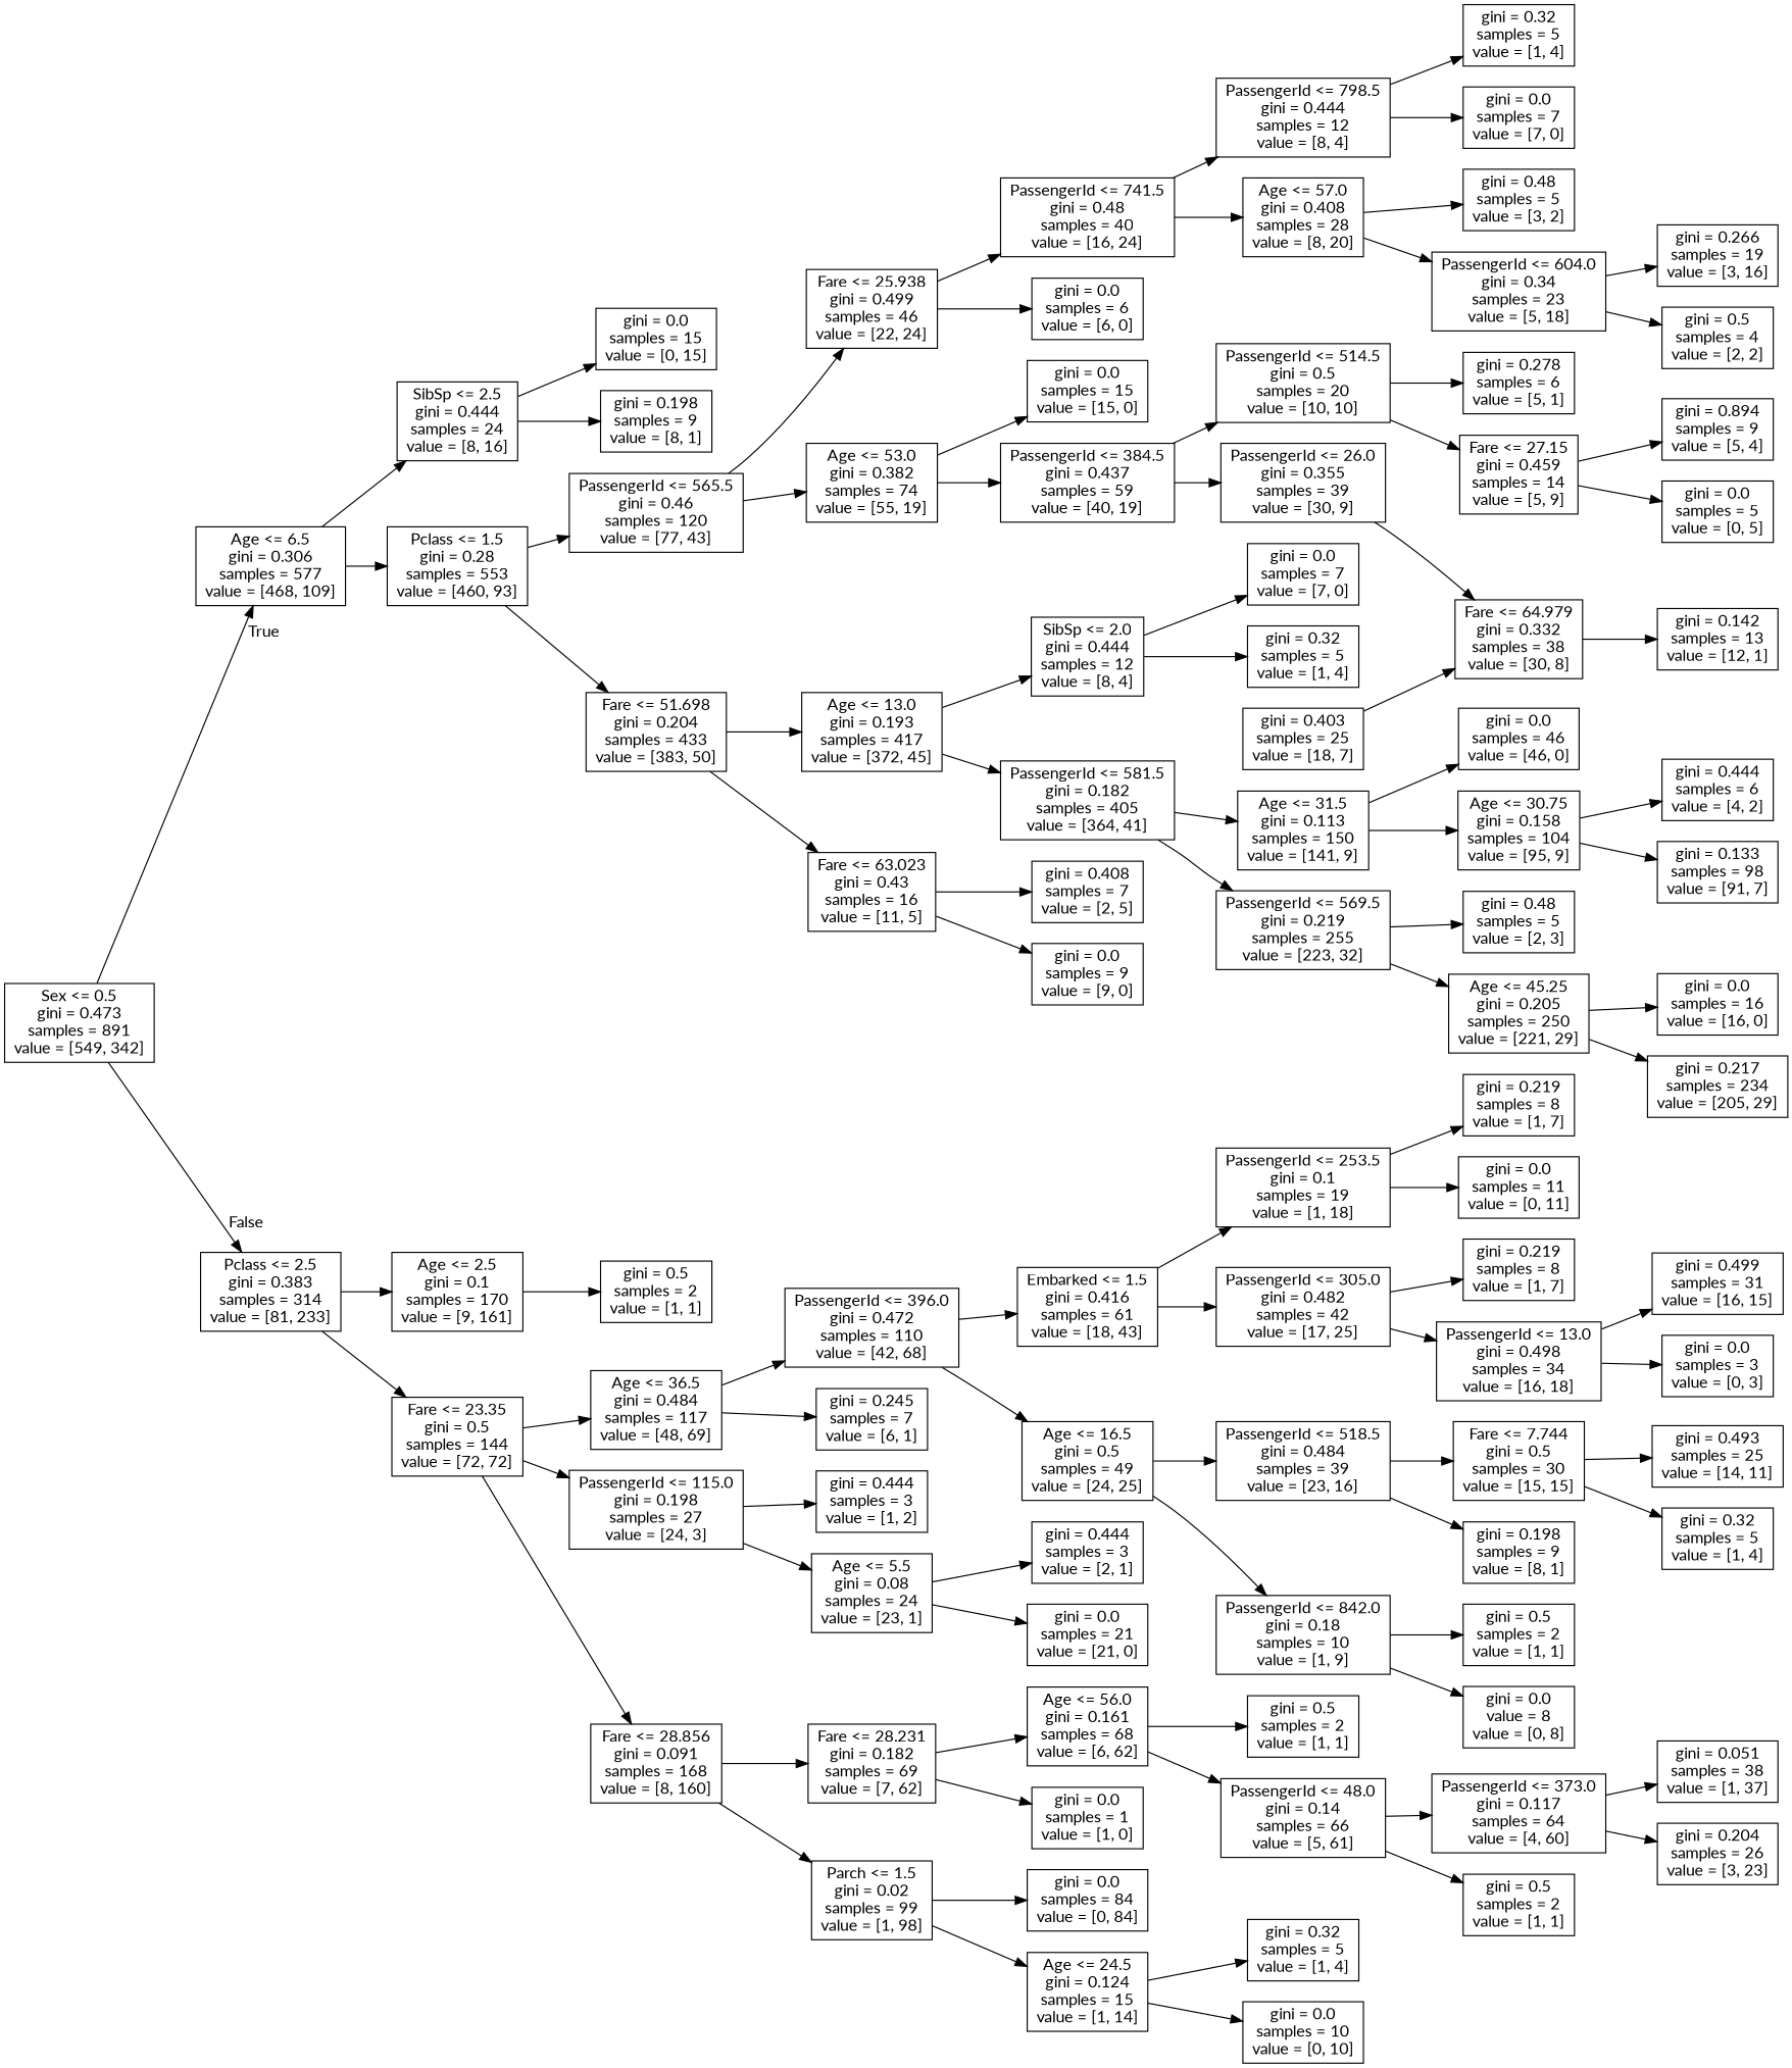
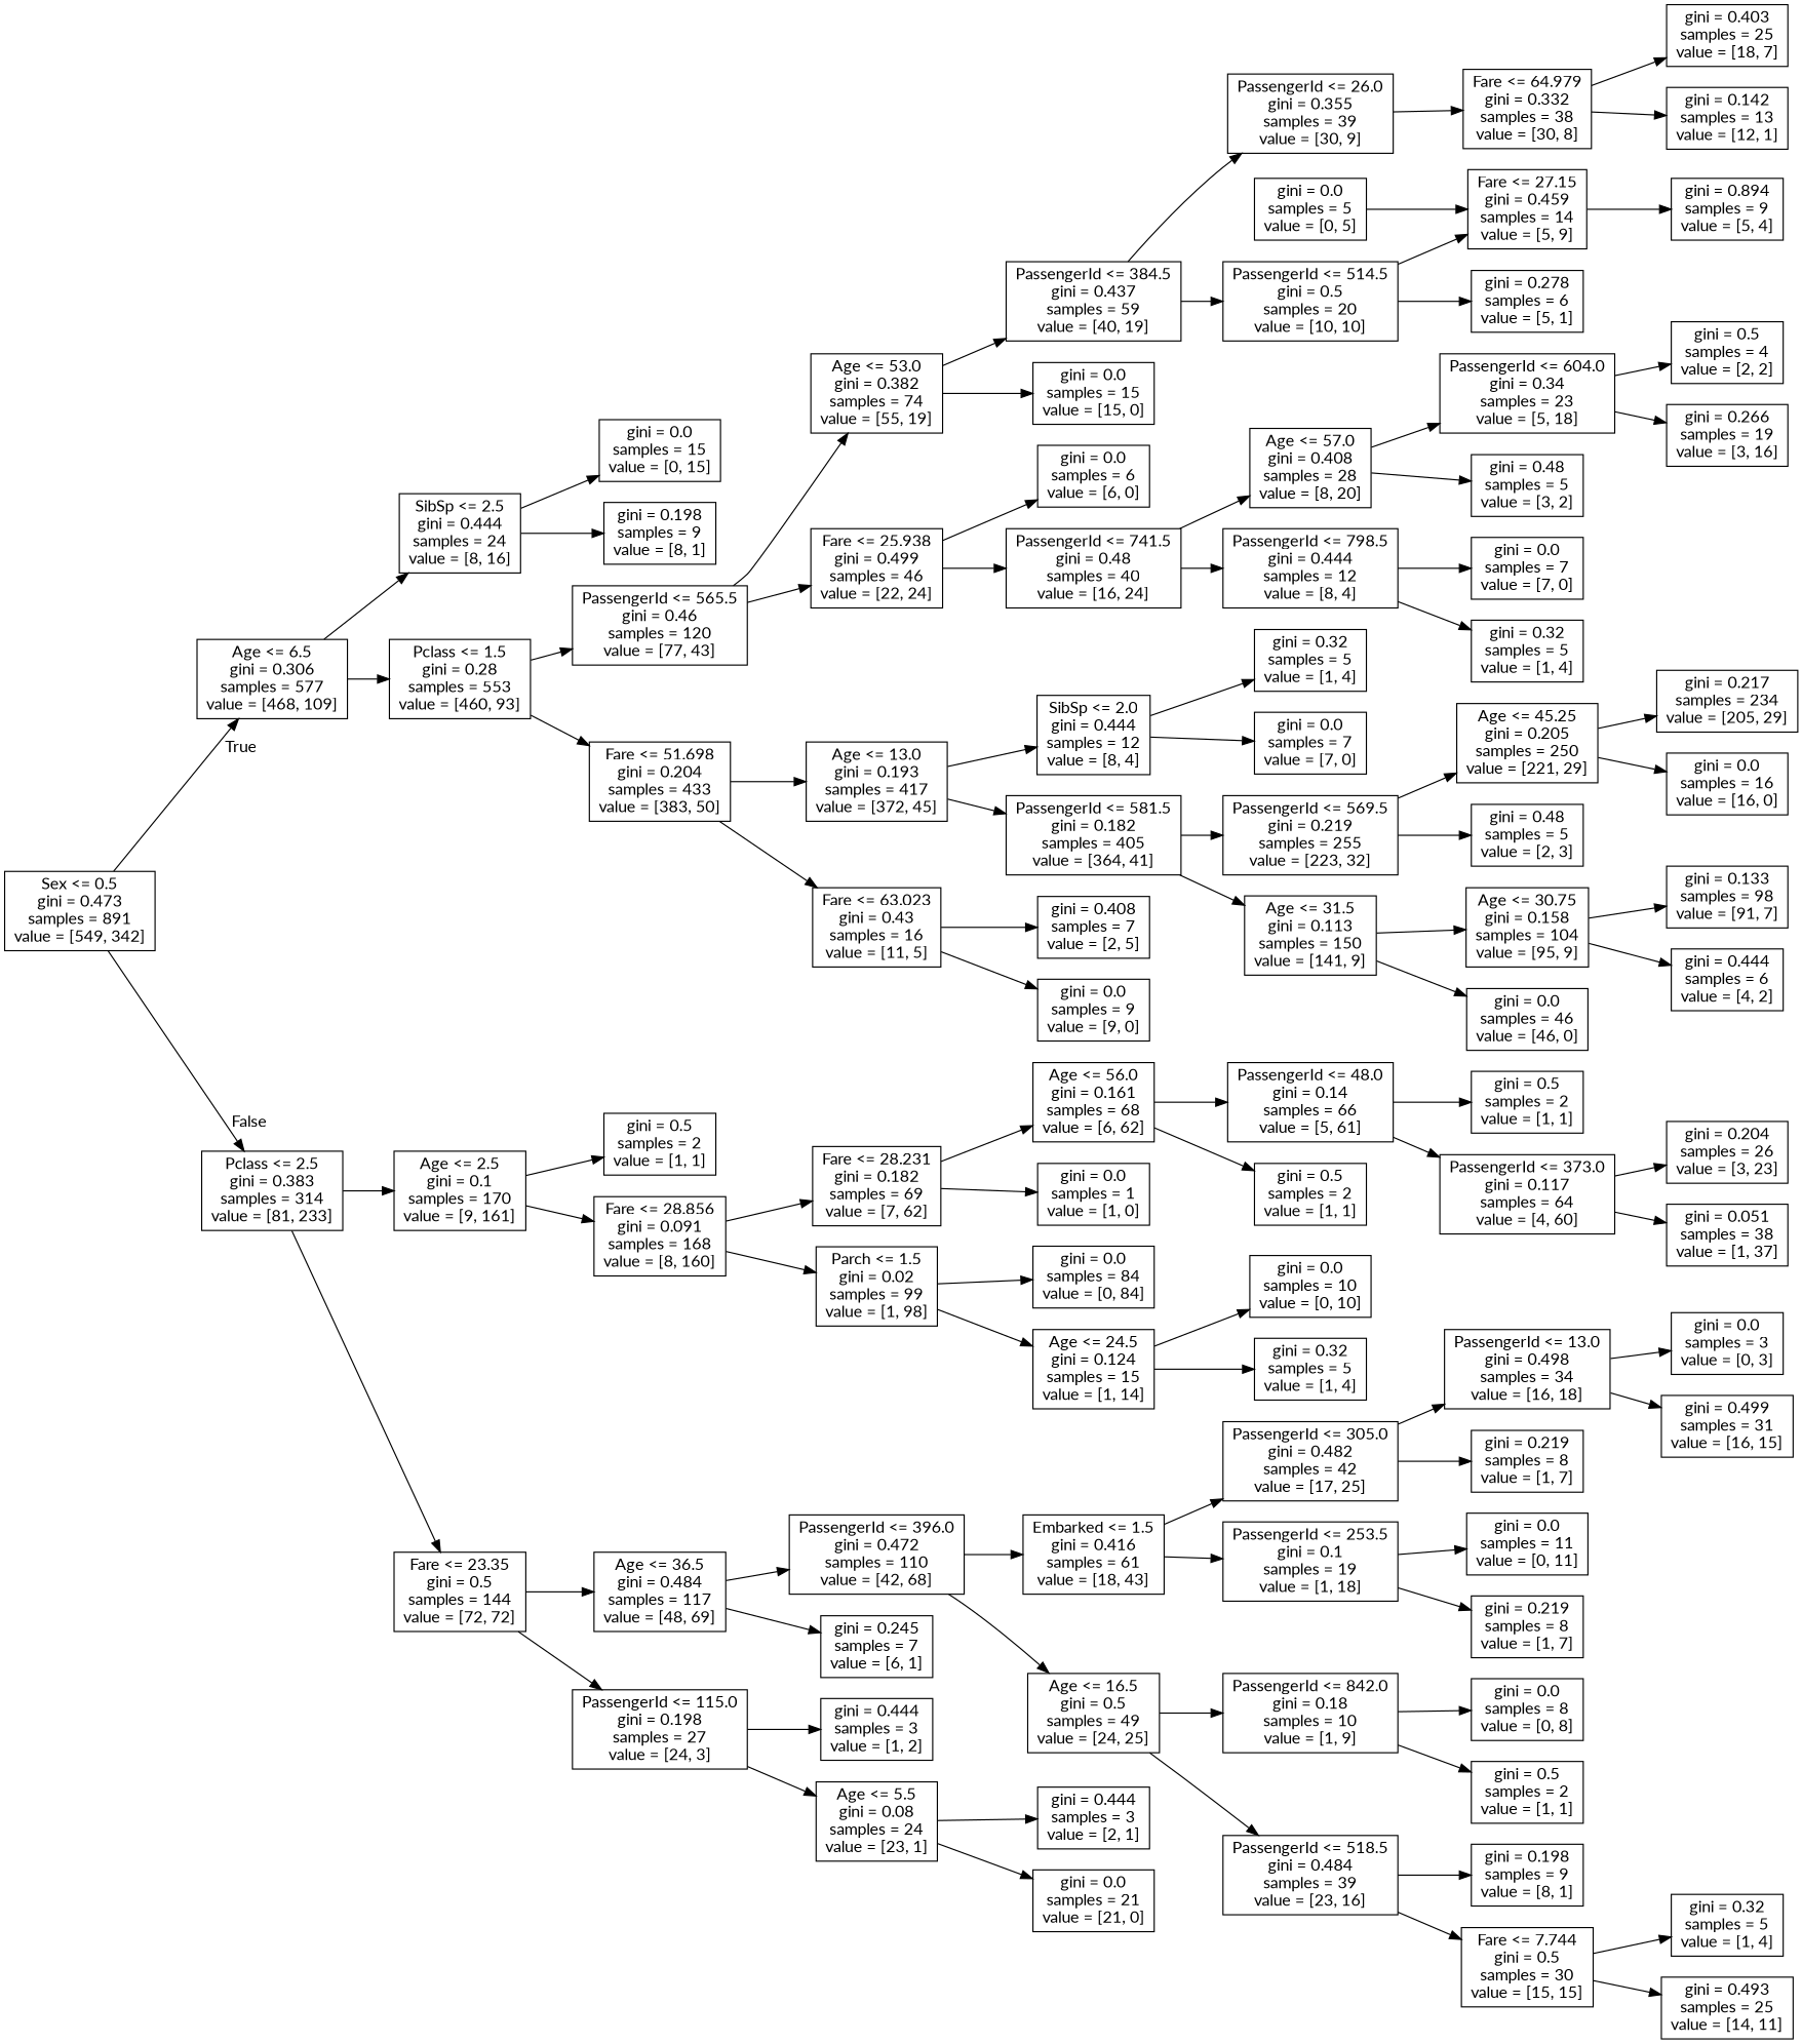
  digraph {
    fontname=Lato
    rankdir=LR
    node [fontname=Lato shape=box]
    edge [fontname=Lato]
    n1 [label="Sex <= 0.5\ngini = 0.473\nsamples = 891\nvalue = [549, 342]"]
    n2 [label="Age <= 6.5\ngini = 0.306\nsamples = 577\nvalue = [468, 109]"]
    n3 [label="Pclass <= 2.5\ngini = 0.383\nsamples = 314\nvalue = [81, 233]"]
    n4 [label="SibSp <= 2.5\ngini = 0.444\nsamples = 24\nvalue = [8, 16]"]
    n5 [label="Pclass <= 1.5\ngini = 0.28\nsamples = 553\nvalue = [460, 93]"]
    n6 [label="Age <= 2.5\ngini = 0.1\nsamples = 170\nvalue = [9, 161]"]
    n7 [label="Fare <= 23.35\ngini = 0.5\nsamples = 144\nvalue = [72, 72]"]
    n8 [label="gini = 0.0\nsamples = 15\nvalue = [0, 15]"]
    n9 [label="gini = 0.198\nsamples = 9\nvalue = [8, 1]"]
    n10 [label="PassengerId <= 565.5\ngini = 0.46\nsamples = 120\nvalue = [77, 43]"]
    n11 [label="Fare <= 51.698\ngini = 0.204\nsamples = 433\nvalue = [383, 50]"]
    n12 [label="Age <= 53.0\ngini = 0.382\nsamples = 74\nvalue = [55, 19]"]
    n13 [label="Fare <= 25.938\ngini = 0.499\nsamples = 46\nvalue = [22, 24]"]
    n14 [label="Age <= 13.0\ngini = 0.193\nsamples = 417\nvalue = [372, 45]"]
    n15 [label="Fare <= 63.023\ngini = 0.43\nsamples = 16\nvalue = [11, 5]"]
    n16 [label="PassengerId <= 384.5\ngini = 0.437\nsamples = 59\nvalue = [40, 19]"]
    n17 [label="gini = 0.0\nsamples = 15\nvalue = [15, 0]"]
    n18 [label="gini = 0.0\nsamples = 6\nvalue = [6, 0]"]
    n19 [label="PassengerId <= 741.5\ngini = 0.48\nsamples = 40\nvalue = [16, 24]"]
    n20 [label="PassengerId <= 26.0\ngini = 0.355\nsamples = 39\nvalue = [30, 9]"]
    n21 [label="PassengerId <= 514.5\ngini = 0.5\nsamples = 20\nvalue = [10, 10]"]
    n22 [label="Fare <= 64.979\ngini = 0.332\nsamples = 38\nvalue = [30, 8]"]
    n23 [label="Fare <= 27.15\ngini = 0.459\nsamples = 14\nvalue = [5, 9]"]
    n24 [label="gini = 0.278\nsamples = 6\nvalue = [5, 1]"]
    n25 [label="gini = 0.403\nsamples = 25\nvalue = [18, 7]"]
    n26 [label="gini = 0.142\nsamples = 13\nvalue = [12, 1]"]
    n27 [label="gini = 0.0\nsamples = 5\nvalue = [0, 5]"]
    n28 [label="gini = 0.894\nsamples = 9\nvalue = [5, 4]"]
    n29 [label="Age <= 57.0\ngini = 0.408\nsamples = 28\nvalue = [8, 20]"]
    n30 [label="PassengerId <= 798.5\ngini = 0.444\nsamples = 12\nvalue = [8, 4]"]
    n31 [label="PassengerId <= 604.0\ngini = 0.34\nsamples = 23\nvalue = [5, 18]"]
    n32 [label="gini = 0.48\nsamples = 5\nvalue = [3, 2]"]
    n33 [label="gini = 0.0\nsamples = 7\nvalue = [7, 0]"]
    n34 [label="gini = 0.32\nsamples = 5\nvalue = [1, 4]"]
    n35 [label="gini = 0.5\nsamples = 4\nvalue = [2, 2]"]
    n36 [label="gini = 0.266\nsamples = 19\nvalue = [3, 16]"]
    n37 [label="SibSp <= 2.0\ngini = 0.444\nsamples = 12\nvalue = [8, 4]"]
    n38 [label="PassengerId <= 581.5\ngini = 0.182\nsamples = 405\nvalue = [364, 41]"]
    n39 [label="gini = 0.408\nsamples = 7\nvalue = [2, 5]"]
    n40 [label="gini = 0.0\nsamples = 9\nvalue = [9, 0]"]
    n41 [label="gini = 0.32\nsamples = 5\nvalue = [1, 4]"]
    n42 [label="gini = 0.0\nsamples = 7\nvalue = [7, 0]"]
    n43 [label="PassengerId <= 569.5\ngini = 0.219\nsamples = 255\nvalue = [223, 32]"]
    n44 [label="Age <= 31.5\ngini = 0.113\nsamples = 150\nvalue = [141, 9]"]
    n45 [label="Age <= 45.25\ngini = 0.205\nsamples = 250\nvalue = [221, 29]"]
    n46 [label="gini = 0.48\nsamples = 5\nvalue = [2, 3]"]
    n47 [label="Age <= 30.75\ngini = 0.158\nsamples = 104\nvalue = [95, 9]"]
    n48 [label="gini = 0.0\nsamples = 46\nvalue = [46, 0]"]
    n49 [label="gini = 0.217\nsamples = 234\nvalue = [205, 29]"]
    n50 [label="gini = 0.0\nsamples = 16\nvalue = [16, 0]"]
    n51 [label="gini = 0.133\nsamples = 98\nvalue = [91, 7]"]
    n52 [label="gini = 0.444\nsamples = 6\nvalue = [4, 2]"]
    n53 [label="gini = 0.5\nsamples = 2\nvalue = [1, 1]"]
    n54 [label="Fare <= 28.856\ngini = 0.091\nsamples = 168\nvalue = [8, 160]"]
    n55 [label="Age <= 36.5\ngini = 0.484\nsamples = 117\nvalue = [48, 69]"]
    n56 [label="PassengerId <= 115.0\ngini = 0.198\nsamples = 27\nvalue = [24, 3]"]
    n57 [label="Fare <= 28.231\ngini = 0.182\nsamples = 69\nvalue = [7, 62]"]
    n58 [label="Parch <= 1.5\ngini = 0.02\nsamples = 99\nvalue = [1, 98]"]
    n59 [label="Age <= 56.0\ngini = 0.161\nsamples = 68\nvalue = [6, 62]"]
    n60 [label="gini = 0.0\nsamples = 1\nvalue = [1, 0]"]
    n61 [label="gini = 0.0\nsamples = 84\nvalue = [0, 84]"]
    n62 [label="Age <= 24.5\ngini = 0.124\nsamples = 15\nvalue = [1, 14]"]
    n63 [label="PassengerId <= 48.0\ngini = 0.14\nsamples = 66\nvalue = [5, 61]"]
    n64 [label="gini = 0.5\nsamples = 2\nvalue = [1, 1]"]
    n65 [label="gini = 0.5\nsamples = 2\nvalue = [1, 1]"]
    n66 [label="PassengerId <= 373.0\ngini = 0.117\nsamples = 64\nvalue = [4, 60]"]
    n67 [label="gini = 0.204\nsamples = 26\nvalue = [3, 23]"]
    n68 [label="gini = 0.051\nsamples = 38\nvalue = [1, 37]"]
    n69 [label="gini = 0.0\nsamples = 10\nvalue = [0, 10]"]
    n70 [label="gini = 0.32\nsamples = 5\nvalue = [1, 4]"]
    n71 [label="PassengerId <= 396.0\ngini = 0.472\nsamples = 110\nvalue = [42, 68]"]
    n72 [label="gini = 0.245\nsamples = 7\nvalue = [6, 1]"]
    n73 [label="gini = 0.444\nsamples = 3\nvalue = [1, 2]"]
    n74 [label="Age <= 5.5\ngini = 0.08\nsamples = 24\nvalue = [23, 1]"]
    n75 [label="Embarked <= 1.5\ngini = 0.416\nsamples = 61\nvalue = [18, 43]"]
    n76 [label="Age <= 16.5\ngini = 0.5\nsamples = 49\nvalue = [24, 25]"]
    n77 [label="PassengerId <= 305.0\ngini = 0.482\nsamples = 42\nvalue = [17, 25]"]
    n78 [label="PassengerId <= 253.5\ngini = 0.1\nsamples = 19\nvalue = [1, 18]"]
    n79 [label="PassengerId <= 842.0\ngini = 0.18\nsamples = 10\nvalue = [1, 9]"]
    n80 [label="PassengerId <= 518.5\ngini = 0.484\nsamples = 39\nvalue = [23, 16]"]
    n81 [label="PassengerId <= 13.0\ngini = 0.498\nsamples = 34\nvalue = [16, 18]"]
    n82 [label="gini = 0.219\nsamples = 8\nvalue = [1, 7]"]
    n83 [label="gini = 0.0\nsamples = 11\nvalue = [0, 11]"]
    n84 [label="gini = 0.219\nsamples = 8\nvalue = [1, 7]"]
    n85 [label="gini = 0.0\nsamples = 3\nvalue = [0, 3]"]
    n86 [label="gini = 0.499\nsamples = 31\nvalue = [16, 15]"]
-   n87 [label="gini = 0.0\nvalue = 8\nvalue = [0, 8]"]
+   n87 [label="gini = 0.0\nsamples = 8\nvalue = [0, 8]"]
    n88 [label="gini = 0.5\nsamples = 2\nvalue = [1, 1]"]
    n89 [label="gini = 0.198\nsamples = 9\nvalue = [8, 1]"]
    n90 [label="Fare <= 7.744\ngini = 0.5\nsamples = 30\nvalue = [15, 15]"]
    n91 [label="gini = 0.32\nsamples = 5\nvalue = [1, 4]"]
    n92 [label="gini = 0.493\nsamples = 25\nvalue = [14, 11]"]
    n93 [label="gini = 0.444\nsamples = 3\nvalue = [2, 1]"]
    n94 [label="gini = 0.0\nsamples = 21\nvalue = [21, 0]"]
    n1 -> n2 [headlabel=True labelangle=45 labeldistance=2.5]
    n1 -> n3 [headlabel=False labelangle=-45 labeldistance=2.5]
    n2 -> n4
    n2 -> n5
    n3 -> n6
    n3 -> n7
    n4 -> n8
    n4 -> n9
    n5 -> n10
    n5 -> n11
    n6 -> n53
-   n7 -> n54
+   n6 -> n54
    n7 -> n55
    n7 -> n56
    n10 -> n12
    n10 -> n13
    n11 -> n14
    n11 -> n15
    n12 -> n16
    n12 -> n17
    n13 -> n18
    n13 -> n19
    n14 -> n37
    n14 -> n38
    n15 -> n39
    n15 -> n40
    n16 -> n20
    n16 -> n21
    n19 -> n29
    n19 -> n30
    n20 -> n22
    n21 -> n23
    n21 -> n24
-   n25 -> n22
+   n22 -> n25
    n22 -> n26
-   n23 -> n27
+   n27 -> n23
    n23 -> n28
    n29 -> n31
    n29 -> n32
    n30 -> n33
    n30 -> n34
    n31 -> n35
    n31 -> n36
    n37 -> n41
    n37 -> n42
    n38 -> n43
    n38 -> n44
    n43 -> n45
    n43 -> n46
    n44 -> n47
    n44 -> n48
    n45 -> n49
    n45 -> n50
    n47 -> n51
    n47 -> n52
    n54 -> n57
    n54 -> n58
    n55 -> n71
    n55 -> n72
    n56 -> n73
    n56 -> n74
    n57 -> n59
    n57 -> n60
    n58 -> n61
    n58 -> n62
    n59 -> n63
    n59 -> n64
    n62 -> n69
    n62 -> n70
    n63 -> n65
    n63 -> n66
    n66 -> n67
    n66 -> n68
    n71 -> n75
    n71 -> n76
    n74 -> n93
    n74 -> n94
    n75 -> n77
    n75 -> n78
    n76 -> n79
    n76 -> n80
    n77 -> n81
    n77 -> n82
    n78 -> n83
    n78 -> n84
    n79 -> n87
    n79 -> n88
    n80 -> n89
    n80 -> n90
    n81 -> n85
    n81 -> n86
    n90 -> n91
    n90 -> n92
  }
